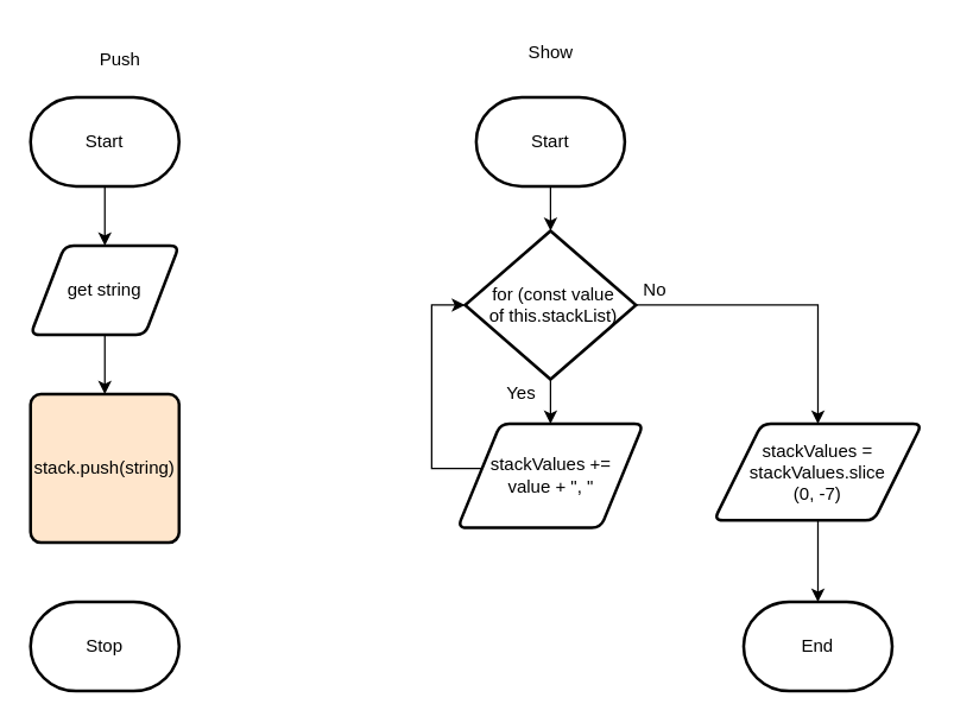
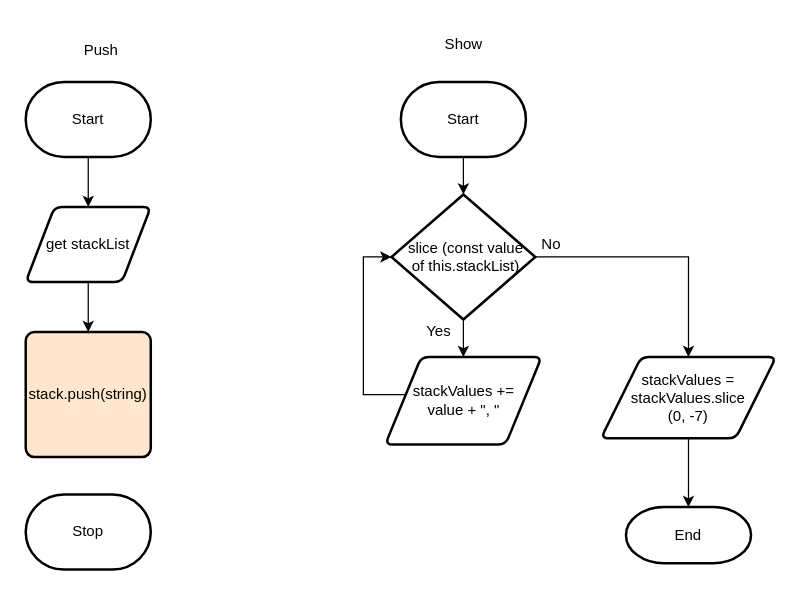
  <mxCell id="0" />
  <mxCell id="1" parent="0" />
- <mxCell id="2" value="Stop" style="strokeWidth=2;html=1;shape=mxgraph.flowchart.terminator;whiteSpace=wrap;" parent="1" vertex="1"><mxGeometry x="20" y="405" width="100" height="60" as="geometry" /></mxCell>
+ <mxCell id="2" value="Stop" style="strokeWidth=2;html=1;shape=mxgraph.flowchart.terminator;whiteSpace=wrap;" parent="1" vertex="1"><mxGeometry x="20" y="395" width="100" height="60" as="geometry" /></mxCell>
  <mxCell id="3" style="edgeStyle=none;html=1;" parent="1" source="4" target="6" edge="1"><mxGeometry relative="1" as="geometry" /></mxCell>
  <mxCell id="4" value="Start" style="strokeWidth=2;html=1;shape=mxgraph.flowchart.terminator;whiteSpace=wrap;" parent="1" vertex="1"><mxGeometry x="20" y="65" width="100" height="60" as="geometry" /></mxCell>
  <mxCell id="5" style="edgeStyle=none;html=1;" parent="1" source="6" target="7" edge="1"><mxGeometry relative="1" as="geometry" /></mxCell>
- <mxCell id="6" value="get string" style="shape=parallelogram;html=1;strokeWidth=2;perimeter=parallelogramPerimeter;whiteSpace=wrap;rounded=1;arcSize=12;size=0.23;" parent="1" vertex="1"><mxGeometry x="20" y="165" width="100" height="60" as="geometry" /></mxCell>
+ <mxCell id="6" value="get stackList" style="shape=parallelogram;html=1;strokeWidth=2;perimeter=parallelogramPerimeter;whiteSpace=wrap;rounded=1;arcSize=12;size=0.23;" parent="1" vertex="1"><mxGeometry x="20" y="165" width="100" height="60" as="geometry" /></mxCell>
  <mxCell id="7" value="stack.push(string)" style="rounded=1;whiteSpace=wrap;html=1;absoluteArcSize=1;arcSize=14;strokeWidth=2;fillColor=#ffe6cc;" parent="1" vertex="1"><mxGeometry x="20" y="265" width="100" height="100" as="geometry" /></mxCell>
  <mxCell id="8" value="Push" style="text;html=1;align=center;verticalAlign=middle;resizable=0;points=[];autosize=1;strokeColor=none;fillColor=none;" parent="1" vertex="1"><mxGeometry x="55" y="25" width="50" height="30" as="geometry" /></mxCell>
- <mxCell id="9" value="End" style="strokeWidth=2;html=1;shape=mxgraph.flowchart.terminator;whiteSpace=wrap;" parent="1" vertex="1"><mxGeometry x="500" y="405" width="100" height="60" as="geometry" /></mxCell>
+ <mxCell id="9" value="End" style="strokeWidth=2;html=1;shape=mxgraph.flowchart.terminator;whiteSpace=wrap;" parent="1" vertex="1"><mxGeometry x="500" y="405" width="100" height="45" as="geometry" /></mxCell>
  <mxCell id="10" style="edgeStyle=orthogonalEdgeStyle;rounded=0;html=1;entryX=0.5;entryY=0;entryDx=0;entryDy=0;entryPerimeter=0;" parent="1" source="11" target="15" edge="1"><mxGeometry relative="1" as="geometry" /></mxCell>
  <mxCell id="11" value="Start" style="strokeWidth=2;html=1;shape=mxgraph.flowchart.terminator;whiteSpace=wrap;" parent="1" vertex="1"><mxGeometry x="320" y="65" width="100" height="60" as="geometry" /></mxCell>
  <mxCell id="12" value="Show" style="text;html=1;align=center;verticalAlign=middle;resizable=0;points=[];autosize=1;strokeColor=none;fillColor=none;" parent="1" vertex="1"><mxGeometry x="345" y="20" width="50" height="30" as="geometry" /></mxCell>
  <mxCell id="13" style="edgeStyle=orthogonalEdgeStyle;html=1;rounded=0;" parent="1" source="15" target="17" edge="1"><mxGeometry relative="1" as="geometry" /></mxCell>
  <mxCell id="14" style="edgeStyle=orthogonalEdgeStyle;rounded=0;html=1;" parent="1" source="15" target="19" edge="1"><mxGeometry relative="1" as="geometry"><mxPoint x="540" y="305" as="targetPoint" /></mxGeometry></mxCell>
- <mxCell id="15" value="&amp;nbsp;for (const value&lt;br&gt;&amp;nbsp;of this.stackList)" style="strokeWidth=2;html=1;shape=mxgraph.flowchart.decision;whiteSpace=wrap;" parent="1" vertex="1"><mxGeometry x="312.5" y="155" width="115" height="100" as="geometry" /></mxCell>
+ <mxCell id="15" value="&amp;nbsp;slice (const value&lt;br&gt;&amp;nbsp;of this.stackList)" style="strokeWidth=2;html=1;shape=mxgraph.flowchart.decision;whiteSpace=wrap;" parent="1" vertex="1"><mxGeometry x="312.5" y="155" width="115" height="100" as="geometry" /></mxCell>
  <mxCell id="16" style="edgeStyle=orthogonalEdgeStyle;rounded=0;html=1;entryX=0;entryY=0.5;entryDx=0;entryDy=0;entryPerimeter=0;" parent="1" source="17" target="15" edge="1"><mxGeometry relative="1" as="geometry"><Array as="points"><mxPoint x="290" y="315" /><mxPoint x="290" y="205" /></Array></mxGeometry></mxCell>
  <mxCell id="17" value="stackValues += &lt;br&gt;value + &quot;, &quot;" style="shape=parallelogram;html=1;strokeWidth=2;perimeter=parallelogramPerimeter;whiteSpace=wrap;rounded=1;arcSize=12;size=0.23;" parent="1" vertex="1"><mxGeometry x="307.5" y="285" width="125" height="70" as="geometry" /></mxCell>
  <mxCell id="18" style="edgeStyle=none;html=1;entryX=0.5;entryY=0;entryDx=0;entryDy=0;entryPerimeter=0;" edge="1" parent="1" source="19" target="9"><mxGeometry relative="1" as="geometry" /></mxCell>
  <mxCell id="19" value="stackValues = stackValues.slice&lt;br&gt;(0, -7)" style="shape=parallelogram;html=1;strokeWidth=2;perimeter=parallelogramPerimeter;whiteSpace=wrap;rounded=1;arcSize=12;size=0.23;" parent="1" vertex="1"><mxGeometry x="480" y="285" width="140" height="65" as="geometry" /></mxCell>
  <mxCell id="20" value="Yes" style="text;html=1;align=center;verticalAlign=middle;resizable=0;points=[];autosize=1;strokeColor=none;fillColor=none;" vertex="1" parent="1"><mxGeometry x="330" y="250" width="40" height="30" as="geometry" /></mxCell>
  <mxCell id="21" value="No" style="text;html=1;align=center;verticalAlign=middle;resizable=0;points=[];autosize=1;strokeColor=none;fillColor=none;" vertex="1" parent="1"><mxGeometry x="420" y="180" width="40" height="30" as="geometry" /></mxCell>
